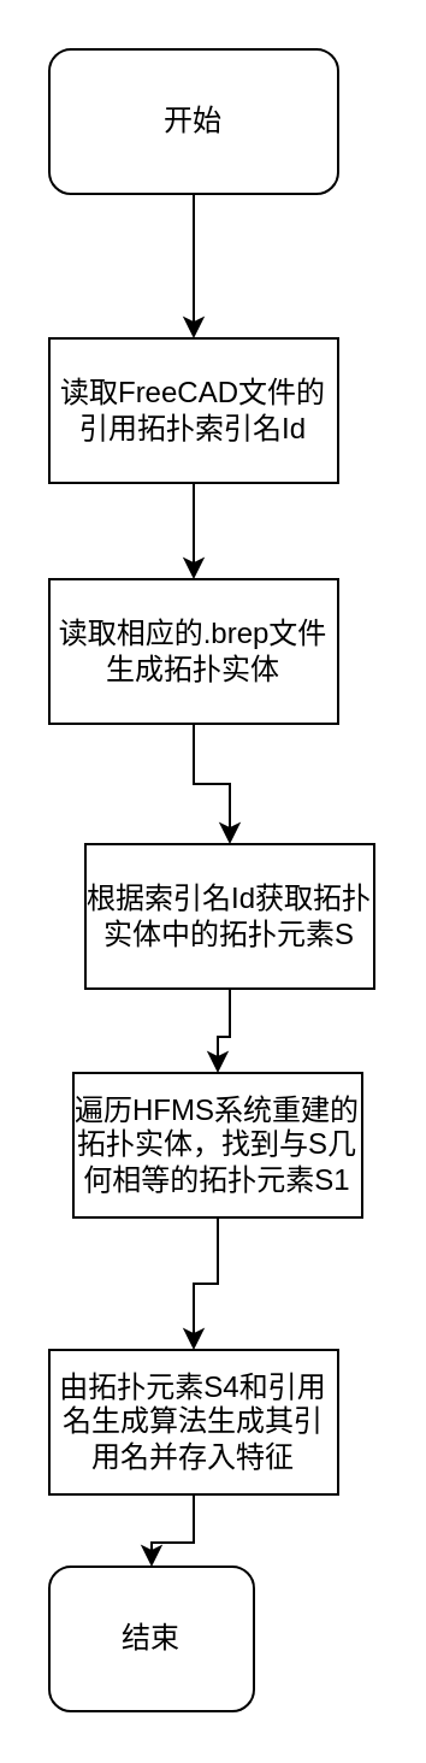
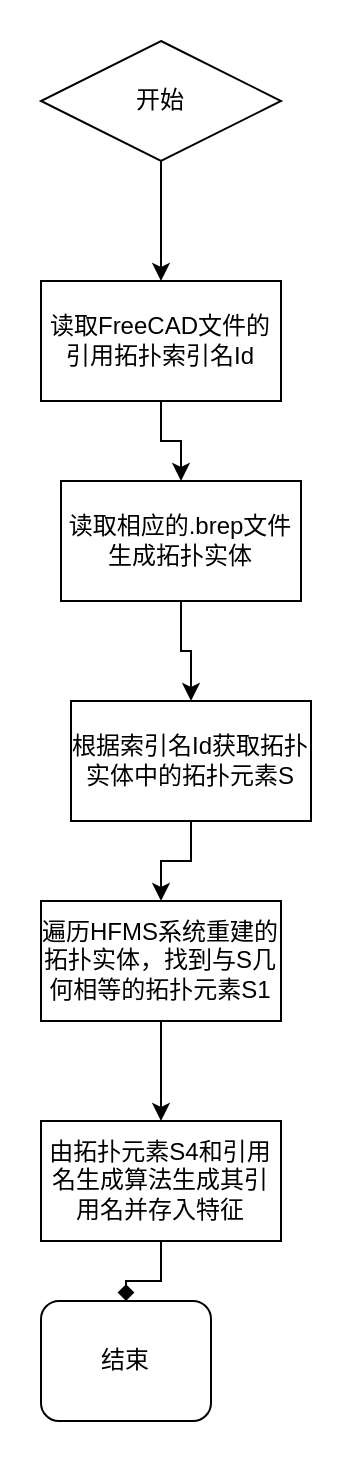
  <mxCell id="0" />
  <mxCell id="1" parent="0" />
  <mxCell id="2" style="edgeStyle=orthogonalEdgeStyle;rounded=0;orthogonalLoop=1;jettySize=auto;html=1;entryX=0.5;entryY=0;entryDx=0;entryDy=0;" edge="1" parent="1" source="3" target="5"><mxGeometry relative="1" as="geometry"><mxPoint x="80" y="120" as="targetPoint" /></mxGeometry></mxCell>
- <mxCell id="3" value="开始" style="rounded=1;whiteSpace=wrap;html=1;" vertex="1" parent="1"><mxGeometry x="20" y="20" width="120" height="60" as="geometry" /></mxCell>
+ <mxCell id="3" value="开始" style="rhombus;whiteSpace=wrap;html=1;" vertex="1" parent="1"><mxGeometry x="20" y="20" width="120" height="60" as="geometry" /></mxCell>
  <mxCell id="4" style="edgeStyle=orthogonalEdgeStyle;rounded=0;orthogonalLoop=1;jettySize=auto;html=1;entryX=0.5;entryY=0;entryDx=0;entryDy=0;" edge="1" parent="1" source="5" target="7"><mxGeometry relative="1" as="geometry"><mxPoint x="80" y="240" as="targetPoint" /></mxGeometry></mxCell>
  <mxCell id="5" value="读取FreeCAD文件的引用拓扑索引名Id" style="rounded=0;whiteSpace=wrap;html=1;" vertex="1" parent="1"><mxGeometry x="20" y="140" width="120" height="60" as="geometry" /></mxCell>
  <mxCell id="6" style="edgeStyle=orthogonalEdgeStyle;rounded=0;orthogonalLoop=1;jettySize=auto;html=1;entryX=0.5;entryY=0;entryDx=0;entryDy=0;" edge="1" parent="1" source="7" target="9"><mxGeometry relative="1" as="geometry"><mxPoint x="80" y="340" as="targetPoint" /></mxGeometry></mxCell>
- <mxCell id="7" value="读取相应的.brep文件生成拓扑实体" style="rounded=0;whiteSpace=wrap;html=1;" vertex="1" parent="1"><mxGeometry x="20" y="240" width="120" height="60" as="geometry" /></mxCell>
+ <mxCell id="7" value="读取相应的.brep文件生成拓扑实体" style="rounded=0;whiteSpace=wrap;html=1;" vertex="1" parent="1"><mxGeometry x="30" y="240" width="120" height="60" as="geometry" /></mxCell>
  <mxCell id="8" style="edgeStyle=orthogonalEdgeStyle;rounded=0;orthogonalLoop=1;jettySize=auto;html=1;entryX=0.5;entryY=0;entryDx=0;entryDy=0;" edge="1" parent="1" source="9" target="11"><mxGeometry relative="1" as="geometry"><mxPoint x="80" y="440" as="targetPoint" /></mxGeometry></mxCell>
  <mxCell id="9" value="根据索引名Id获取拓扑实体中的拓扑元素S" style="rounded=0;whiteSpace=wrap;html=1;" vertex="1" parent="1"><mxGeometry x="35" y="350" width="120" height="60" as="geometry" /></mxCell>
  <mxCell id="10" style="edgeStyle=orthogonalEdgeStyle;rounded=0;orthogonalLoop=1;jettySize=auto;html=1;entryX=0.5;entryY=0;entryDx=0;entryDy=0;" edge="1" parent="1" source="11" target="13"><mxGeometry relative="1" as="geometry"><mxPoint x="80" y="550" as="targetPoint" /></mxGeometry></mxCell>
- <mxCell id="11" value="遍历HFMS系统重建的拓扑实体，找到与S几何相等的拓扑元素S1" style="rounded=0;whiteSpace=wrap;html=1;" vertex="1" parent="1"><mxGeometry x="30" y="445" width="120" height="60" as="geometry" /></mxCell>
- <mxCell id="12" style="edgeStyle=orthogonalEdgeStyle;rounded=0;orthogonalLoop=1;jettySize=auto;html=1;entryX=0.5;entryY=0;entryDx=0;entryDy=0;" edge="1" parent="1" source="13" target="14"><mxGeometry relative="1" as="geometry"><mxPoint x="80" y="660" as="targetPoint" /></mxGeometry></mxCell>
+ <mxCell id="11" value="遍历HFMS系统重建的拓扑实体，找到与S几何相等的拓扑元素S1" style="rounded=0;whiteSpace=wrap;html=1;" vertex="1" parent="1"><mxGeometry x="20" y="450" width="120" height="60" as="geometry" /></mxCell>
+ <mxCell id="12" style="edgeStyle=orthogonalEdgeStyle;rounded=0;orthogonalLoop=1;jettySize=auto;html=1;entryX=0.5;entryY=0;entryDx=0;entryDy=0;endArrow=diamond;" edge="1" parent="1" source="13" target="14"><mxGeometry relative="1" as="geometry"><mxPoint x="80" y="660" as="targetPoint" /></mxGeometry></mxCell>
  <mxCell id="13" value="由拓扑元素S4和引用名生成算法生成其引用名并存入特征" style="rounded=0;whiteSpace=wrap;html=1;" vertex="1" parent="1"><mxGeometry x="20" y="560" width="120" height="60" as="geometry" /></mxCell>
  <mxCell id="14" value="结束" style="rounded=1;whiteSpace=wrap;html=1;" vertex="1" parent="1"><mxGeometry x="20" y="650" width="85" height="60" as="geometry" /></mxCell>
